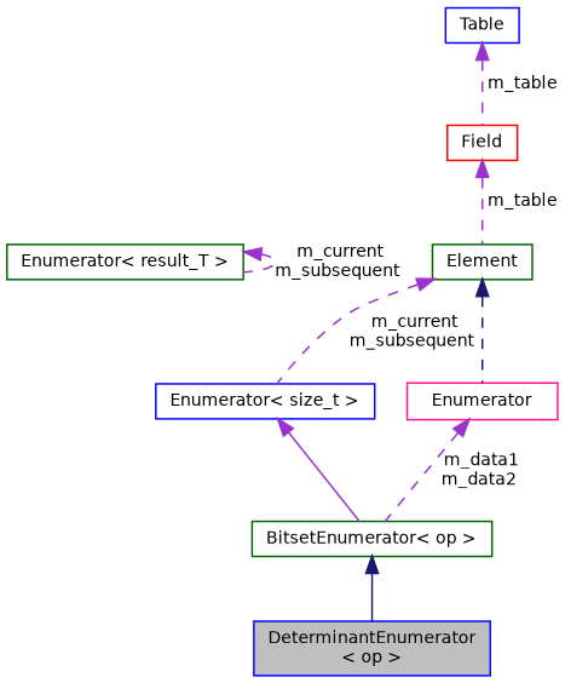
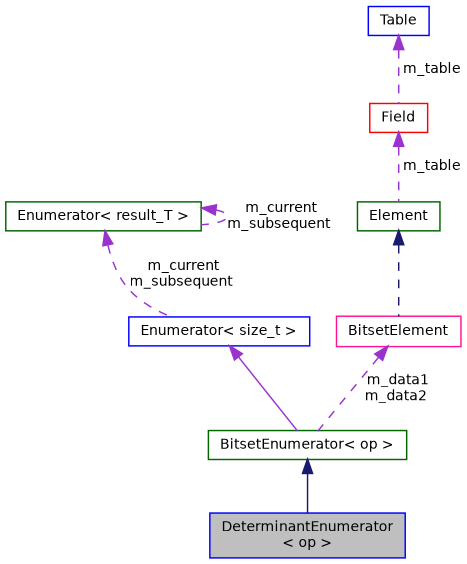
  digraph {
    node [color=blue fillcolor=white fontname=Helvetica fontsize=10 shape=record style=filled]
    edge [color=darkorchid3 dir=back fontname=Helvetica fontsize=10 labelfontname=Helvetica labelfontsize=10 style=dashed]
    n1 [fillcolor=grey75 fontcolor=black height=0.2 label="DeterminantEnumerator\l\< op \>" width=0.4]
    n2 [color=darkgreen height=0.2 label="BitsetEnumerator\< op \>" width=0.4]
    n3 [height=0.2 label="Enumerator\< size_t \>" width=0.4]
    n4 [color=darkgreen height=0.2 label="Enumerator\< result_T \>" width=0.4]
-   n5 [color=deeppink height=0.2 label=Enumerator width=0.4]
+   n5 [color=deeppink height=0.2 label=BitsetElement width=0.4]
    n6 [color=darkgreen height=0.2 label=Element width=0.4]
    n7 [color=red height=0.2 label=Field width=0.4]
    n8 [height=0.2 label=Table width=0.4]
    n2 -> n1 [color=midnightblue style=solid]
    n3 -> n2 [style=solid]
-   n6 -> n3 [label=" m_current\nm_subsequent"]
+   n4 -> n3 [label=" m_current\nm_subsequent"]
    n4 -> n4 [label=" m_current\nm_subsequent"]
    n5 -> n2 [label=" m_data1\nm_data2"]
    n6 -> n5 [color=midnightblue]
    n7 -> n6 [label=" m_table"]
    n8 -> n7 [label=" m_table"]
  }
